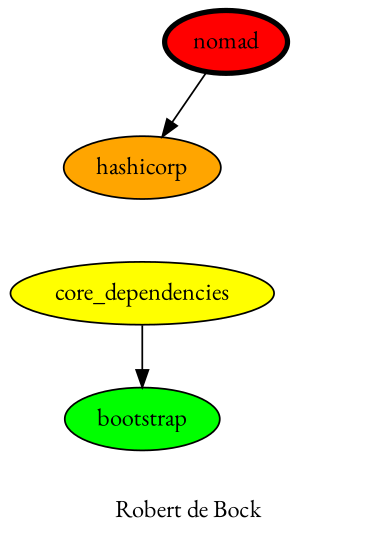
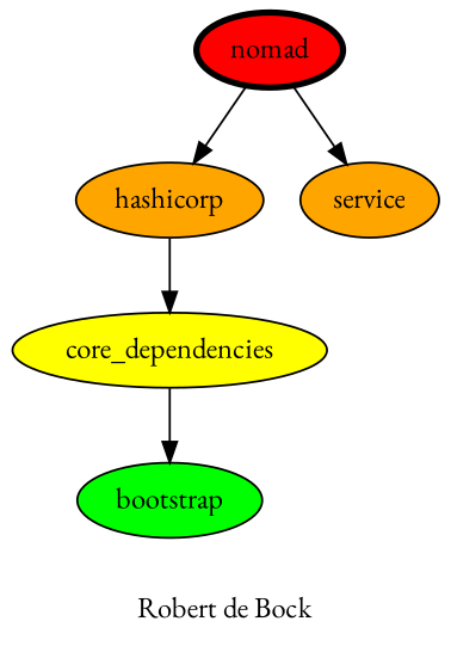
  digraph {
    fontname="EB Garamond"
    label="Robert de Bock"
    node [fillcolor=orange fontname="EB Garamond" style=filled]
    edge [fontname="EB Garamond"]
    bootstrap [fillcolor=green]
    core_dependencies [fillcolor=yellow]
    hashicorp
    nomad [fillcolor=red penwidth=3]
+   service
    core_dependencies -> bootstrap
+   hashicorp -> core_dependencies
    nomad -> hashicorp
+   nomad -> service
  }
